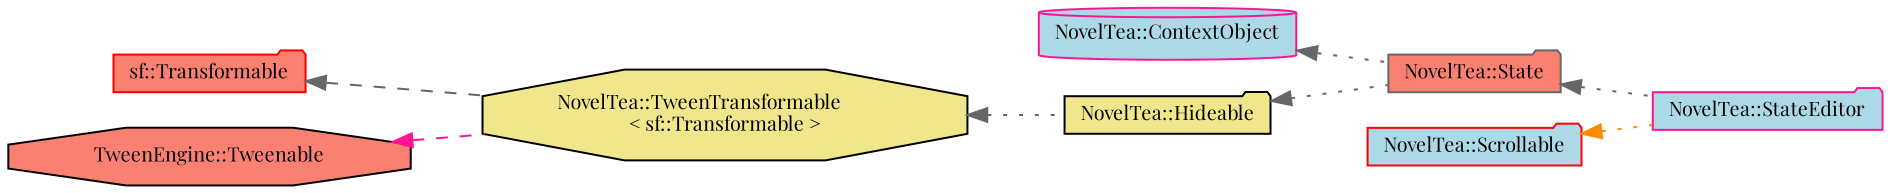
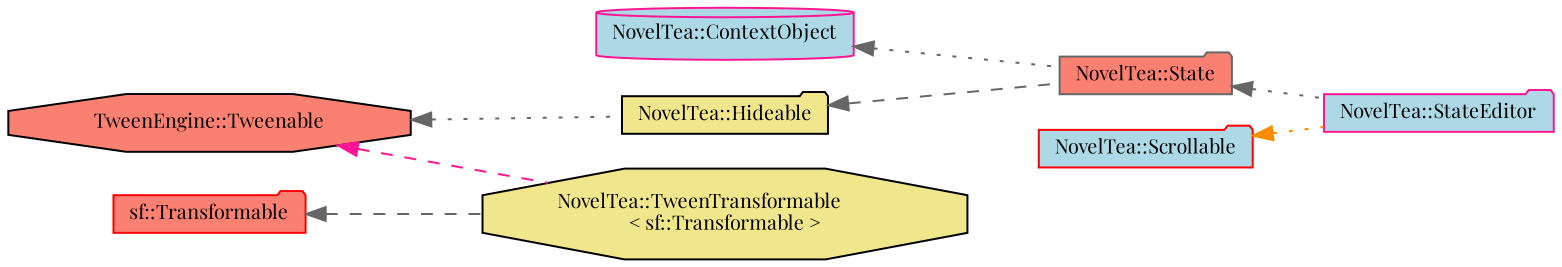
  digraph {
    fontname="Playfair Display"
    rankdir=LR
    node [color=black fillcolor=lightblue fontname="Playfair Display" fontsize=10 shape=folder style=filled]
    edge [color=gray40 dir=back fontname="Playfair Display" fontsize=10 labelfontname=Helvetica labelfontsize=10 style=dotted]
    n1 [color=deeppink fontcolor=black height=0.2 label="NovelTea::StateEditor" width=0.4]
    n2 [color=gray40 fillcolor=salmon height=0.2 label="NovelTea::State" width=0.4]
    n3 [color=deeppink height=0.2 label="NovelTea::ContextObject" shape=cylinder width=0.4]
    n4 [fillcolor=khaki height=0.2 label="NovelTea::Hideable" width=0.4]
    n5 [fillcolor=khaki height=0.2 label="NovelTea::TweenTransformable\l\< sf::Transformable \>" shape=octagon width=0.4]
    n6 [color=red fillcolor=salmon height=0.2 label="sf::Transformable" width=0.4]
    n7 [fillcolor=salmon height=0.2 label="TweenEngine::Tweenable" shape=octagon width=0.4]
    n8 [color=red height=0.2 label="NovelTea::Scrollable" width=0.4]
    n2 -> n1
    n3 -> n2
-   n4 -> n2
-   n5 -> n4
+   n4 -> n2 [style=dashed]
+   n7 -> n4
    n6 -> n5 [style=dashed]
    n7 -> n5 [color=deeppink style=dashed]
    n8 -> n1 [color=darkorange]
  }
